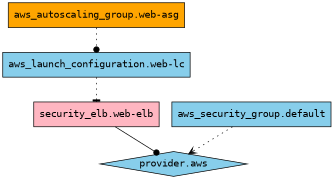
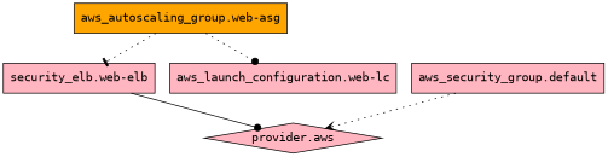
  digraph {
    compound=true
    fontname="DejaVu Sans Mono"
    newrank=true
    node [fillcolor=lightpink fontname="DejaVu Sans Mono" shape=box style=filled]
    edge [arrowhead=dot fontname="DejaVu Sans Mono" style=dotted]
    n1 [fillcolor=orange label="aws_autoscaling_group.web-asg"]
    n2 [label="security_elb.web-elb"]
-   n3 [fillcolor=skyblue label="aws_launch_configuration.web-lc"]
-   n4 [fillcolor=skyblue label="provider.aws" shape=diamond]
-   n5 [fillcolor=skyblue label="aws_security_group.default"]
+   n3 [label="aws_launch_configuration.web-lc"]
+   n4 [label="provider.aws" shape=diamond]
+   n5 [label="aws_security_group.default"]
    subgraph sub_1 {
      n1
      n2
      n3
      n4
      n5
    }
-   n3 -> n2 [arrowhead=tee]
+   n1 -> n2 [arrowhead=tee]
    n1 -> n3
    n2 -> n4 [style=solid]
    n5 -> n4 [arrowhead=vee]
  }
